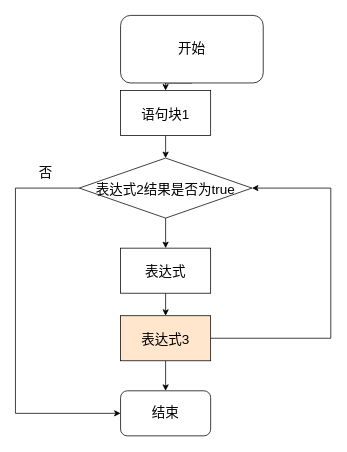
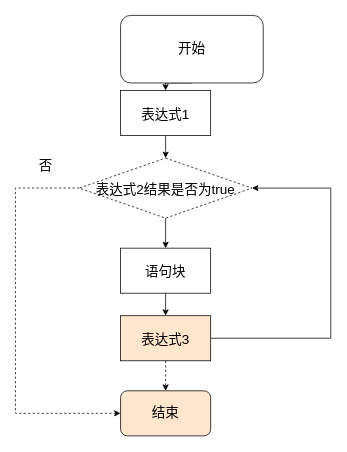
  <mxCell id="0" />
  <mxCell id="1" parent="0" />
  <mxCell id="2" style="edgeStyle=orthogonalEdgeStyle;rounded=0;orthogonalLoop=1;jettySize=auto;html=1;exitX=0.5;exitY=1;exitDx=0;exitDy=0;entryX=0.5;entryY=0;entryDx=0;entryDy=0;fontSize=18;" edge="1" parent="1" source="3" target="6"><mxGeometry relative="1" as="geometry" /></mxCell>
  <mxCell id="3" value="&lt;font style=&quot;font-size: 18px;&quot;&gt;开始&lt;/font&gt;" style="rounded=1;whiteSpace=wrap;html=1;" vertex="1" parent="1"><mxGeometry x="160" y="20" width="190" height="90" as="geometry" /></mxCell>
- <mxCell id="4" value="&lt;font style=&quot;font-size: 18px;&quot;&gt;结束&lt;/font&gt;" style="rounded=1;whiteSpace=wrap;html=1;" vertex="1" parent="1"><mxGeometry x="160" y="520" width="120" height="60" as="geometry" /></mxCell>
+ <mxCell id="4" value="&lt;font style=&quot;font-size: 18px;&quot;&gt;结束&lt;/font&gt;" style="rounded=1;whiteSpace=wrap;html=1;fillColor=#ffe6cc;" vertex="1" parent="1"><mxGeometry x="160" y="520" width="120" height="60" as="geometry" /></mxCell>
  <mxCell id="5" style="edgeStyle=orthogonalEdgeStyle;rounded=0;orthogonalLoop=1;jettySize=auto;html=1;exitX=0.5;exitY=1;exitDx=0;exitDy=0;entryX=0.5;entryY=0;entryDx=0;entryDy=0;fontSize=18;" edge="1" parent="1" source="6" target="9"><mxGeometry relative="1" as="geometry" /></mxCell>
- <mxCell id="6" value="&lt;font style=&quot;font-size: 18px;&quot;&gt;语句块1&lt;/font&gt;" style="rounded=0;whiteSpace=wrap;html=1;fontSize=24;" vertex="1" parent="1"><mxGeometry x="160" y="120" width="120" height="60" as="geometry" /></mxCell>
+ <mxCell id="6" value="&lt;font style=&quot;font-size: 18px;&quot;&gt;表达式1&lt;/font&gt;" style="rounded=0;whiteSpace=wrap;html=1;fontSize=24;" vertex="1" parent="1"><mxGeometry x="160" y="120" width="120" height="60" as="geometry" /></mxCell>
  <mxCell id="7" style="edgeStyle=orthogonalEdgeStyle;rounded=0;orthogonalLoop=1;jettySize=auto;html=1;exitX=0.5;exitY=1;exitDx=0;exitDy=0;fontSize=18;" edge="1" parent="1" source="9" target="11"><mxGeometry relative="1" as="geometry" /></mxCell>
- <mxCell id="8" style="edgeStyle=orthogonalEdgeStyle;rounded=0;orthogonalLoop=1;jettySize=auto;html=1;exitX=0;exitY=0.5;exitDx=0;exitDy=0;entryX=0;entryY=0.5;entryDx=0;entryDy=0;fontSize=18;" edge="1" parent="1" source="9" target="4"><mxGeometry relative="1" as="geometry"><Array as="points"><mxPoint x="20" y="250" /><mxPoint x="20" y="550" /></Array></mxGeometry></mxCell>
- <mxCell id="9" value="&lt;font style=&quot;font-size: 18px;&quot;&gt;表达式2结果是否为true&lt;/font&gt;" style="rhombus;whiteSpace=wrap;html=1;fontSize=24;" vertex="1" parent="1"><mxGeometry x="105" y="210" width="230" height="80" as="geometry" /></mxCell>
+ <mxCell id="8" style="edgeStyle=orthogonalEdgeStyle;rounded=0;orthogonalLoop=1;jettySize=auto;html=1;exitX=0;exitY=0.5;exitDx=0;exitDy=0;entryX=0;entryY=0.5;entryDx=0;entryDy=0;fontSize=18;dashed=1;" edge="1" parent="1" source="9" target="4"><mxGeometry relative="1" as="geometry"><Array as="points"><mxPoint x="20" y="250" /><mxPoint x="20" y="550" /></Array></mxGeometry></mxCell>
+ <mxCell id="9" value="&lt;font style=&quot;font-size: 18px;&quot;&gt;表达式2结果是否为true&lt;/font&gt;" style="rhombus;whiteSpace=wrap;html=1;fontSize=24;dashed=1;" vertex="1" parent="1"><mxGeometry x="105" y="210" width="230" height="80" as="geometry" /></mxCell>
  <mxCell id="10" style="edgeStyle=orthogonalEdgeStyle;rounded=0;orthogonalLoop=1;jettySize=auto;html=1;exitX=0.5;exitY=1;exitDx=0;exitDy=0;entryX=0.5;entryY=0;entryDx=0;entryDy=0;fontSize=18;" edge="1" parent="1" source="11" target="14"><mxGeometry relative="1" as="geometry" /></mxCell>
- <mxCell id="11" value="&lt;span style=&quot;font-size: 18px;&quot;&gt;表达式&lt;/span&gt;" style="rounded=0;whiteSpace=wrap;html=1;fontSize=24;" vertex="1" parent="1"><mxGeometry x="160" y="330" width="120" height="60" as="geometry" /></mxCell>
- <mxCell id="12" style="edgeStyle=orthogonalEdgeStyle;rounded=0;orthogonalLoop=1;jettySize=auto;html=1;exitX=0.5;exitY=1;exitDx=0;exitDy=0;entryX=0.5;entryY=0;entryDx=0;entryDy=0;fontSize=18;" edge="1" parent="1" source="14" target="4"><mxGeometry relative="1" as="geometry" /></mxCell>
+ <mxCell id="11" value="&lt;span style=&quot;font-size: 18px;&quot;&gt;语句块&lt;/span&gt;" style="rounded=0;whiteSpace=wrap;html=1;fontSize=24;" vertex="1" parent="1"><mxGeometry x="160" y="330" width="120" height="60" as="geometry" /></mxCell>
+ <mxCell id="12" style="edgeStyle=orthogonalEdgeStyle;rounded=0;orthogonalLoop=1;jettySize=auto;html=1;exitX=0.5;exitY=1;exitDx=0;exitDy=0;entryX=0.5;entryY=0;entryDx=0;entryDy=0;fontSize=18;dashed=1;" edge="1" parent="1" source="14" target="4"><mxGeometry relative="1" as="geometry" /></mxCell>
  <mxCell id="13" style="edgeStyle=orthogonalEdgeStyle;rounded=0;orthogonalLoop=1;jettySize=auto;html=1;exitX=1;exitY=0.5;exitDx=0;exitDy=0;entryX=1;entryY=0.5;entryDx=0;entryDy=0;fontSize=18;" edge="1" parent="1" source="14" target="9"><mxGeometry relative="1" as="geometry"><Array as="points"><mxPoint x="440" y="450" /><mxPoint x="440" y="250" /></Array></mxGeometry></mxCell>
  <mxCell id="14" value="&lt;span style=&quot;font-size: 18px;&quot;&gt;表达式3&lt;/span&gt;" style="rounded=0;whiteSpace=wrap;html=1;fontSize=24;fillColor=#ffe6cc;" vertex="1" parent="1"><mxGeometry x="160" y="420" width="120" height="60" as="geometry" /></mxCell>
- <mxCell id="15" value="否" style="text;html=1;align=center;verticalAlign=middle;resizable=0;points=[];autosize=1;strokeColor=none;fillColor=none;fontSize=18;" vertex="1" parent="1"><mxGeometry x="40" y="210" width="40" height="40" as="geometry" /></mxCell>
+ <mxCell id="15" value="否" style="text;html=1;align=center;verticalAlign=middle;resizable=0;points=[];autosize=1;strokeColor=none;fillColor=none;fontSize=18;" vertex="1" parent="1"><mxGeometry x="40" y="200" width="40" height="40" as="geometry" /></mxCell>
